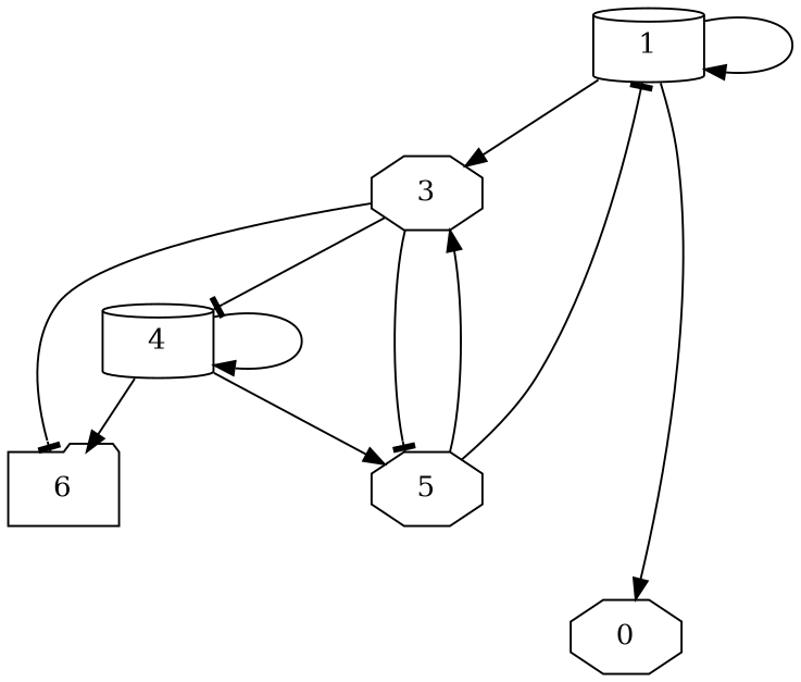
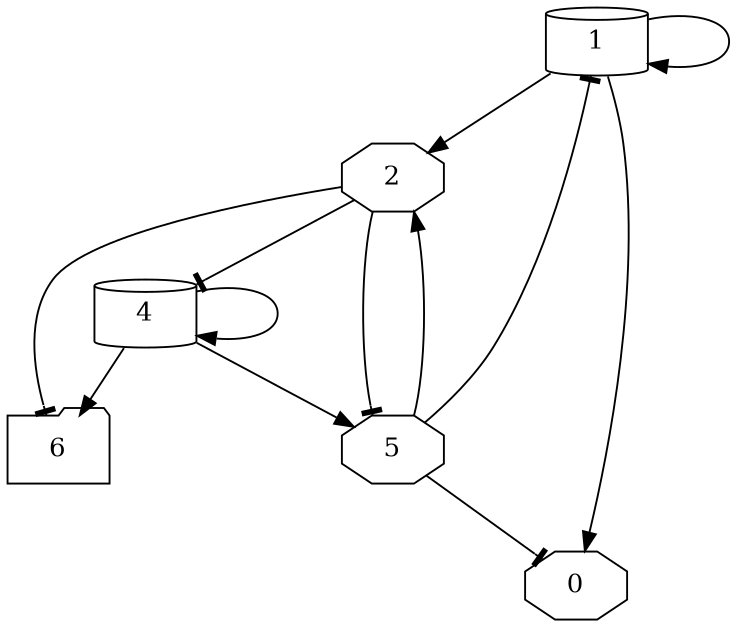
  digraph {
    nodesep=0.6
    node [shape=octagon]
    1 [shape=cylinder]
-   2 [label=3]
+   2
    n3 [label=0]
    4 [shape=cylinder]
    5
    6 [shape=folder]
    1 -> 1
    1 -> 2
    1 -> n3
    2 -> 4 [arrowhead=tee]
    2 -> 5 [arrowhead=tee]
    2 -> 6 [arrowhead=tee]
    4 -> 4
    4 -> 5
    4 -> 6
    5 -> 1 [arrowhead=tee]
    5 -> 2 [arrowhead=normal]
+   5 -> n3 [arrowhead=tee]
  }
